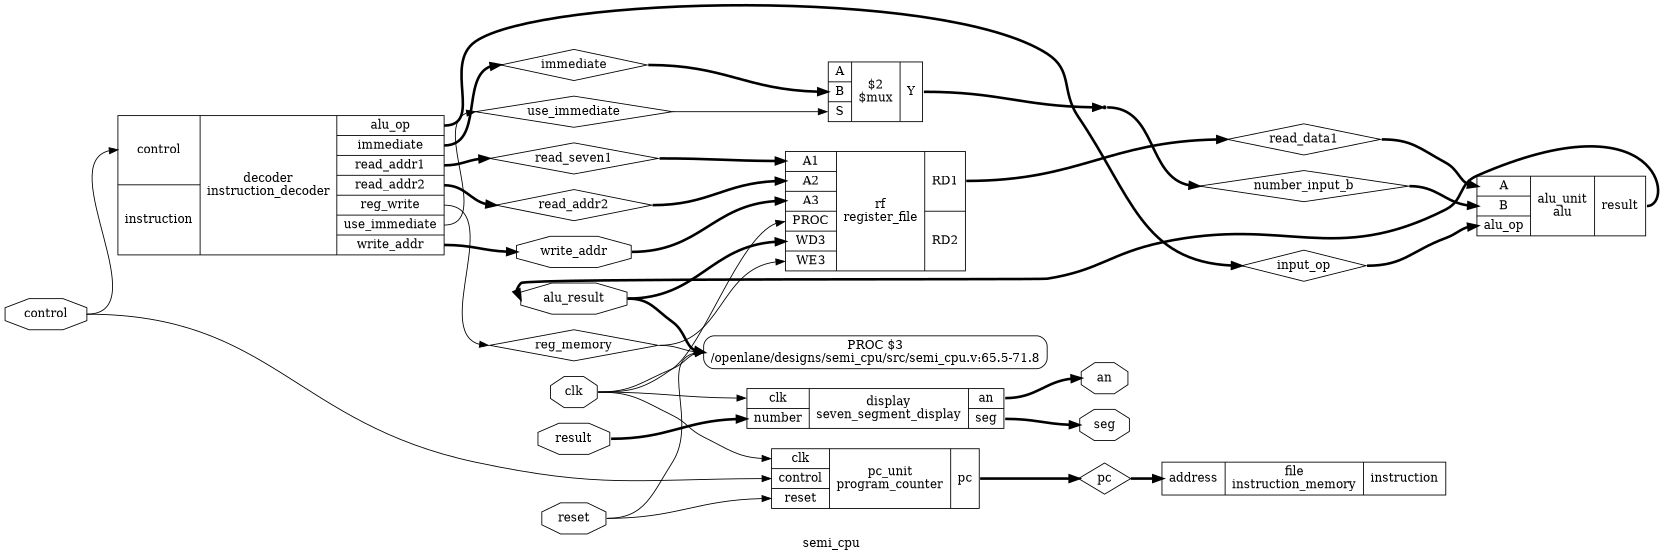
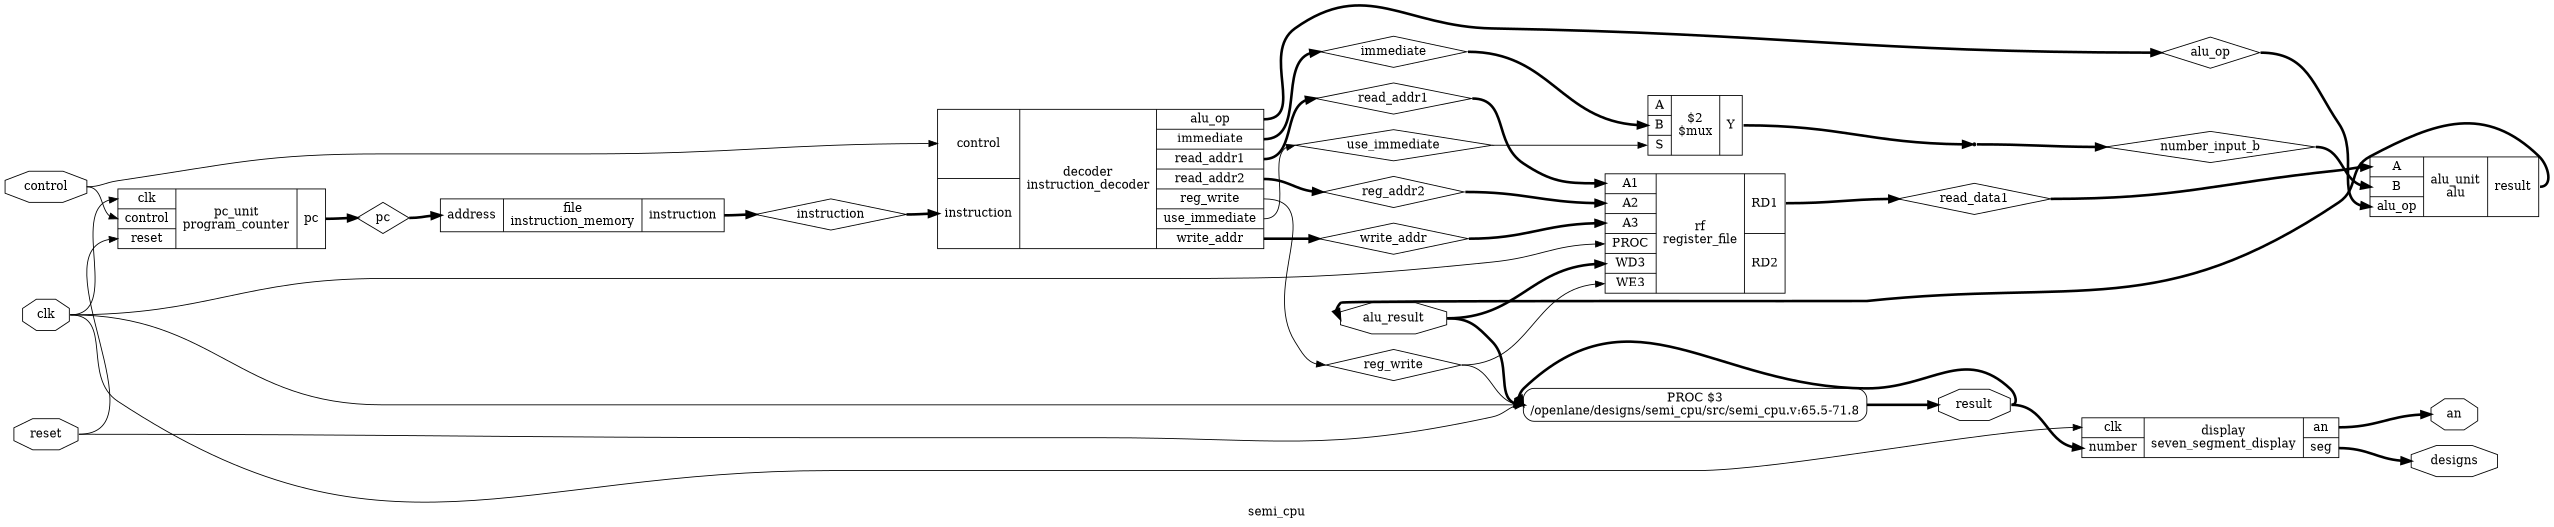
  digraph {
    label=semi_cpu
    rankdir=LR
    remincross=true
    node [color=black fontcolor=black shape=diamond]
    edge [color=black fontcolor=black headport=w style="setlinewidth(3)" tailport=e]
    n1 [label=alu_result shape=octagon]
    n2 [label="{{<p30> A1|<p31> A2|<p32> A3|<p33> PROC|<p34> WD3|<p35> WE3}|rf\nregister_file|{<p36> RD1|<p37> RD2}}" shape=record color="" fontcolor=""]
    n3 [label="PROC $3\n/openlane/designs/semi_cpu/src/semi_cpu.v:65.5-71.8" shape=box style=rounded color="" fontcolor=""]
    n4 [label=read_data1]
    n5 [label=result shape=octagon]
    n6 [label=number_input_b]
    n7 [label="{{<p24> A|<p25> B|<p13> alu_op}|alu_unit\nalu|{<p18> result}}" shape=record color="" fontcolor=""]
    n8 [label="{{<p24> A|<p25> B|<p27> S}|$2\n$mux|{<p28> Y}}" shape=record color="" fontcolor=""]
    x1 [shape=point color="" fontcolor=""]
    n10 [label=use_immediate]
-   n11 [label=reg_memory]
+   n11 [label=reg_write]
    n12 [label=immediate]
-   n13 [label=write_addr shape=octagon]
-   n14 [label=read_addr2]
-   n15 [label=read_seven1]
-   n16 [label=input_op]
+   n13 [label=write_addr]
+   n14 [label=reg_addr2]
+   n15 [label=read_addr1]
+   n16 [label=alu_op]
+   n17 [label=instruction]
    n18 [label="{{<p19> control|<p14> instruction}|decoder\ninstruction_decoder|{<p13> alu_op|<p9> immediate|<p12> read_addr1|<p11> read_addr2|<p8> reg_write|<p7> use_immediate|<p10> write_addr}}" shape=record color="" fontcolor=""]
    n19 [label=pc]
    n20 [label="{{<p40> address}|file\ninstruction_memory|{<p14> instruction}}" shape=record color="" fontcolor=""]
    n21 [label=an shape=octagon]
-   n22 [label=seg shape=octagon]
+   n22 [label=designs shape=octagon]
    n23 [label="{{<p21> clk|<p22> number}|display\nseven_segment_display|{<p16> an|<p17> seg}}" shape=record color="" fontcolor=""]
    n24 [label=control shape=octagon]
    n25 [label="{{<p21> clk|<p19> control|<p20> reset}|pc_unit\nprogram_counter|{<p15> pc}}" shape=record color="" fontcolor=""]
    n26 [label=reset shape=octagon]
    n27 [label=clk shape=octagon]
    n1 -> n2 [headport="p34:w"]
    n1 -> n3
    n2 -> n4 [tailport="p36:e"]
+   n3 -> n5
    n4 -> n7 [headport="p24:w"]
+   n5 -> n3
    n5 -> n23 [headport="p22:w"]
    n6 -> n7 [headport="p25:w"]
    n7 -> n1 [tailport="p18:e"]
    n8 -> x1 [tailport="p28:e"]
    x1 -> n6
    n10 -> n8 [headport="p27:w" style=""]
    n11 -> n2 [headport="p35:w" style=""]
    n11 -> n3 [style=""]
    n12 -> n8 [headport="p25:w"]
    n13 -> n2 [headport="p32:w"]
    n14 -> n2 [headport="p31:w"]
    n15 -> n2 [headport="p30:w"]
    n16 -> n7 [headport="p13:w"]
+   n17 -> n18 [headport="p14:w"]
    n18 -> n10 [tailport="p7:e" style=""]
    n18 -> n11 [tailport="p8:e" style=""]
    n18 -> n12 [tailport="p9:e"]
    n18 -> n13 [tailport="p10:e"]
    n18 -> n14 [tailport="p11:e"]
    n18 -> n15 [tailport="p12:e"]
    n18 -> n16 [tailport="p13:e"]
    n19 -> n20 [headport="p40:w"]
+   n20 -> n17 [tailport="p14:e"]
    n23 -> n21 [tailport="p16:e"]
    n23 -> n22 [tailport="p17:e"]
    n24 -> n18 [headport="p19:w" style=""]
    n24 -> n25 [headport="p19:w" style=""]
    n25 -> n19 [tailport="p15:e"]
    n26 -> n3 [style=""]
    n26 -> n25 [headport="p20:w" style=""]
    n27 -> n2 [headport="p33:w" style=""]
    n27 -> n3 [style=""]
    n27 -> n23 [headport="p21:w" style=""]
    n27 -> n25 [headport="p21:w" style=""]
  }
